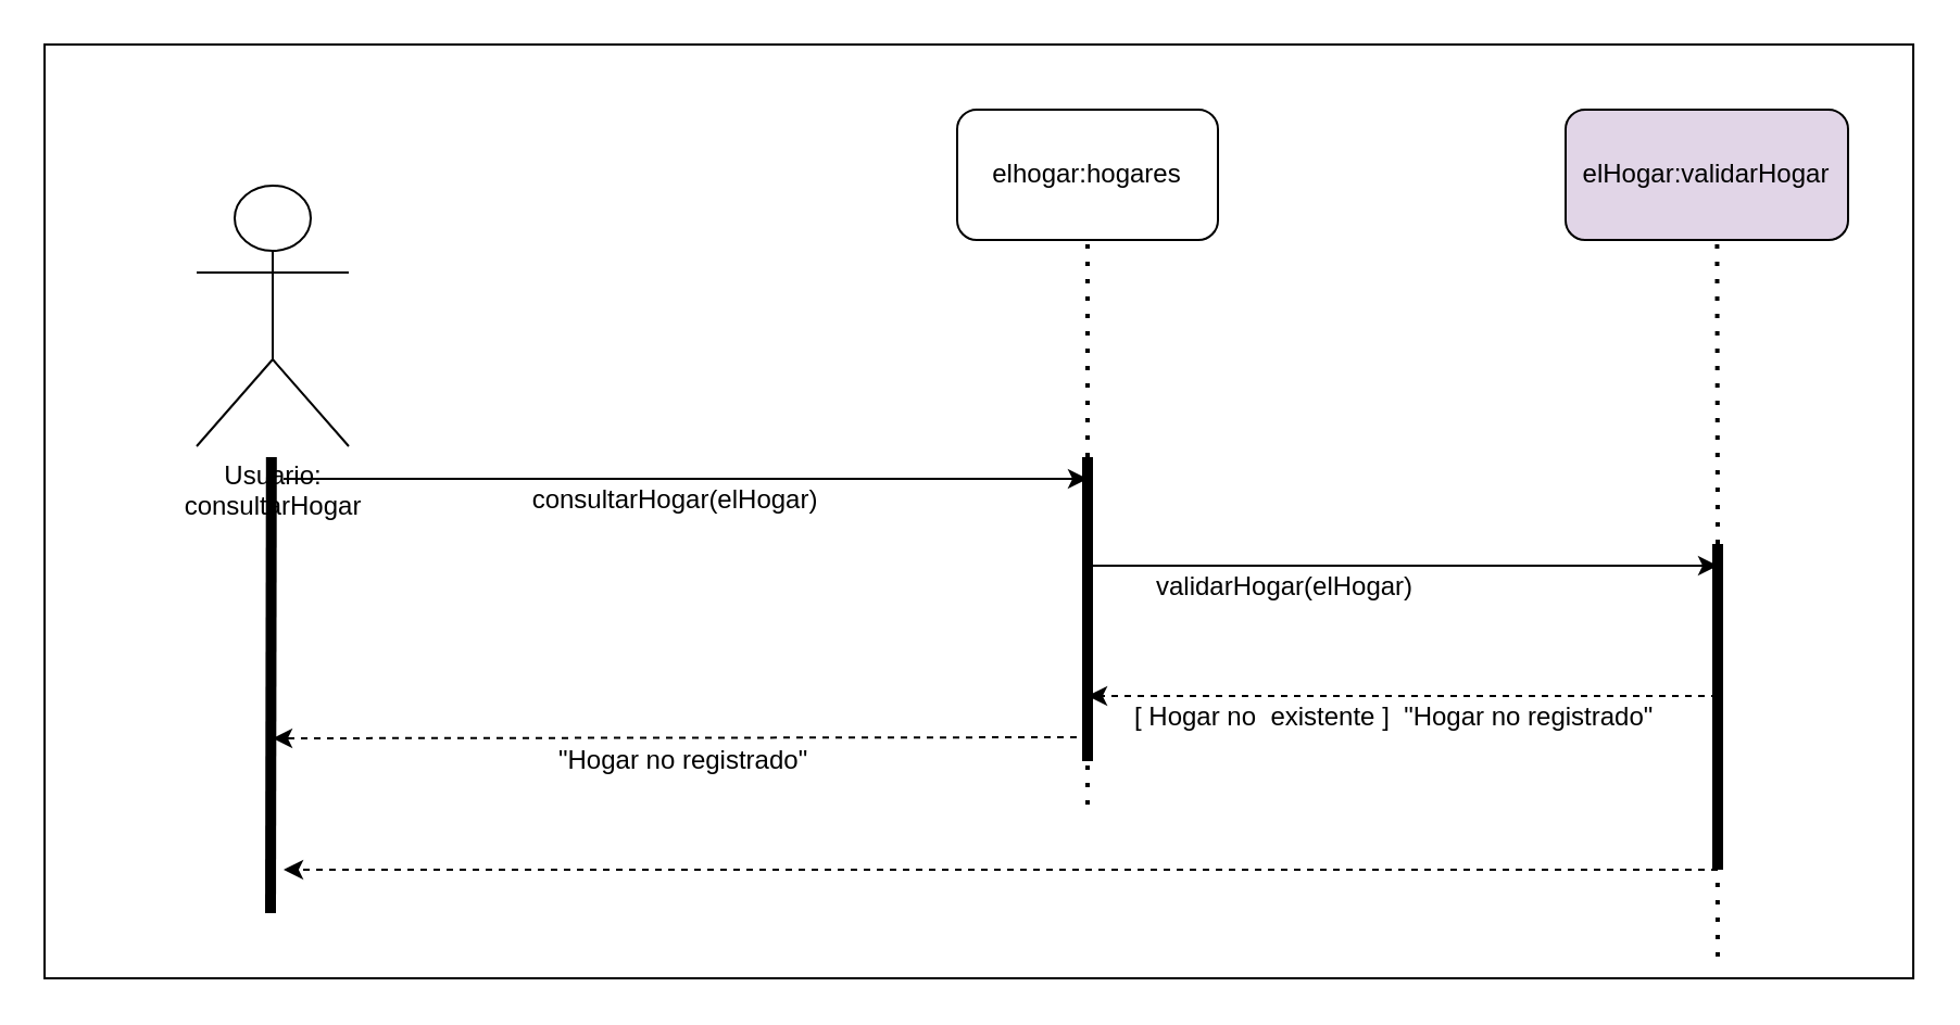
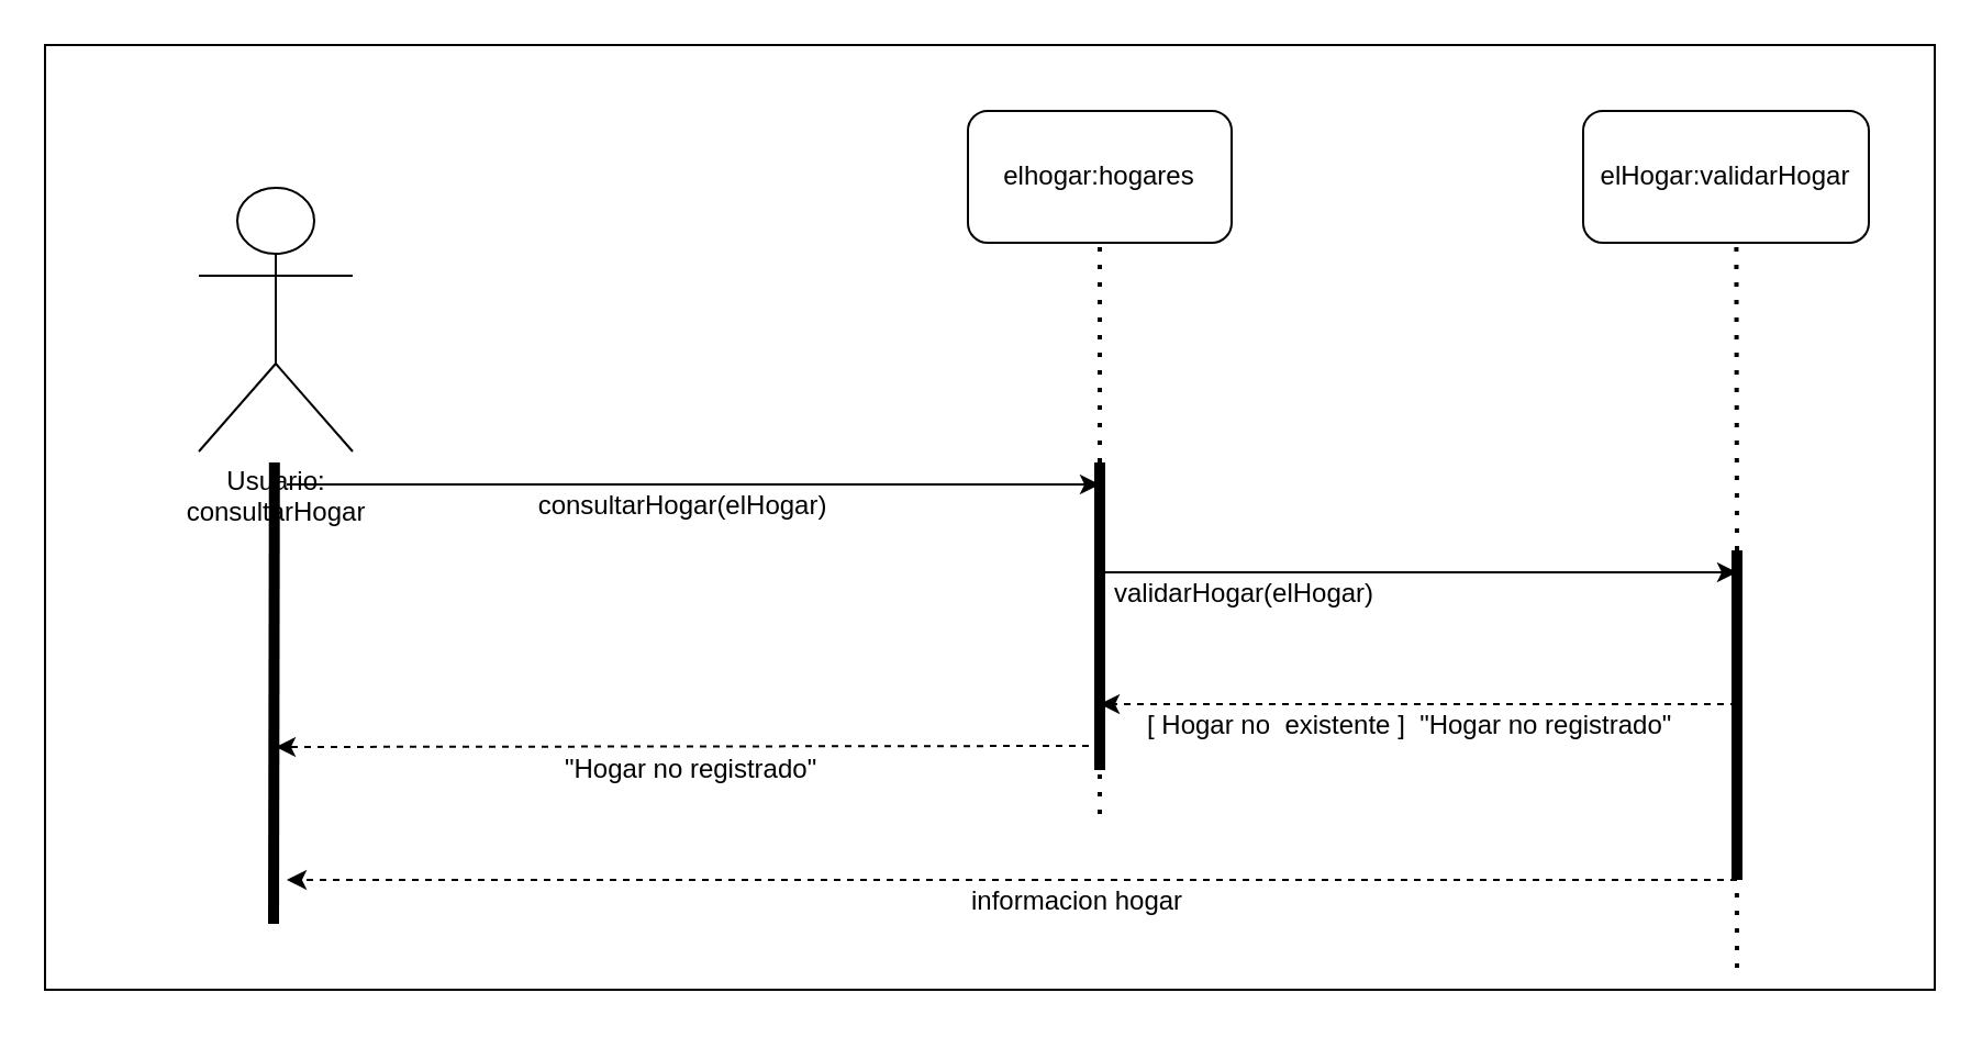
  <mxCell id="0" />
  <mxCell id="1" parent="0" />
  <mxCell id="2" value="" style="rounded=0;whiteSpace=wrap;html=1;" parent="1" vertex="1"><mxGeometry width="860" height="430" as="geometry" x="20" y="20" /></mxCell>
  <mxCell id="3" value="Usuario:&lt;br&gt;consultarHogar" style="shape=umlActor;verticalLabelPosition=bottom;verticalAlign=top;html=1;outlineConnect=0;" parent="1" vertex="1"><mxGeometry x="90" y="85" width="70" height="120" as="geometry" /></mxCell>
  <mxCell id="4" value="elhogar:hogares" style="rounded=1;whiteSpace=wrap;html=1;" parent="1" vertex="1"><mxGeometry x="440" y="50" width="120" height="60" as="geometry" /></mxCell>
- <mxCell id="5" value="elHogar:validarHogar" style="rounded=1;whiteSpace=wrap;html=1;fillColor=#e1d5e7;" parent="1" vertex="1"><mxGeometry x="720" y="50" width="130" height="60" as="geometry" /></mxCell>
+ <mxCell id="5" value="elHogar:validarHogar" style="rounded=1;whiteSpace=wrap;html=1;" parent="1" vertex="1"><mxGeometry x="720" y="50" width="130" height="60" as="geometry" /></mxCell>
  <mxCell id="6" value="consultarHogar(elHogar)" style="text;html=1;align=center;verticalAlign=middle;resizable=0;points=[];autosize=1;strokeColor=none;" parent="1" vertex="1"><mxGeometry x="235" y="220" width="150" height="20" as="geometry" /></mxCell>
  <mxCell id="7" value="" style="endArrow=none;html=1;strokeWidth=5;" parent="1" edge="1"><mxGeometry width="50" height="50" relative="1" as="geometry"><mxPoint x="124" y="420" as="sourcePoint" /><mxPoint x="124.41" y="210" as="targetPoint" /></mxGeometry></mxCell>
  <mxCell id="8" value="" style="endArrow=classic;html=1;strokeWidth=1;" parent="1" edge="1"><mxGeometry width="50" height="50" relative="1" as="geometry"><mxPoint x="130" y="220" as="sourcePoint" /><mxPoint x="500" y="220" as="targetPoint" /></mxGeometry></mxCell>
  <mxCell id="9" value="" style="endArrow=none;html=1;strokeWidth=5;" parent="1" edge="1"><mxGeometry width="50" height="50" relative="1" as="geometry"><mxPoint x="500" y="350" as="sourcePoint" /><mxPoint x="500" y="210" as="targetPoint" /></mxGeometry></mxCell>
  <mxCell id="10" value="" style="endArrow=none;dashed=1;html=1;dashPattern=1 3;strokeWidth=2;" parent="1" edge="1"><mxGeometry width="50" height="50" relative="1" as="geometry"><mxPoint x="500" y="210" as="sourcePoint" /><mxPoint x="500" y="110" as="targetPoint" /></mxGeometry></mxCell>
  <mxCell id="11" value="" style="endArrow=none;dashed=1;html=1;dashPattern=1 3;strokeWidth=2;" parent="1" edge="1"><mxGeometry width="50" height="50" relative="1" as="geometry"><mxPoint x="500" y="370" as="sourcePoint" /><mxPoint x="500" y="270" as="targetPoint" /></mxGeometry></mxCell>
- <mxCell id="12" value="validarHogar(elHogar)" style="text;html=1;align=left;verticalAlign=middle;resizable=0;points=[];autosize=1;strokeColor=none;" parent="1" vertex="1"><mxGeometry x="530" y="260" width="130" height="20" as="geometry" /></mxCell>
+ <mxCell id="12" value="validarHogar(elHogar)" style="text;html=1;align=left;verticalAlign=middle;resizable=0;points=[];autosize=1;strokeColor=none;" parent="1" vertex="1"><mxGeometry x="505" y="260" width="130" height="20" as="geometry" /></mxCell>
  <mxCell id="13" value="" style="endArrow=classic;html=1;strokeWidth=1;" parent="1" edge="1"><mxGeometry width="50" height="50" relative="1" as="geometry"><mxPoint x="500" y="260" as="sourcePoint" /><mxPoint x="790" y="260" as="targetPoint" /></mxGeometry></mxCell>
  <mxCell id="14" value="" style="endArrow=none;dashed=1;html=1;dashPattern=1 3;strokeWidth=2;" parent="1" edge="1"><mxGeometry width="50" height="50" relative="1" as="geometry"><mxPoint x="790" y="250" as="sourcePoint" /><mxPoint x="789.71" y="110" as="targetPoint" /></mxGeometry></mxCell>
  <mxCell id="15" value="" style="endArrow=none;html=1;strokeWidth=5;" parent="1" edge="1"><mxGeometry width="50" height="50" relative="1" as="geometry"><mxPoint x="790" y="400" as="sourcePoint" /><mxPoint x="790" y="250" as="targetPoint" /></mxGeometry></mxCell>
  <mxCell id="16" value="" style="endArrow=none;dashed=1;html=1;dashPattern=1 3;strokeWidth=2;" parent="1" edge="1"><mxGeometry width="50" height="50" relative="1" as="geometry"><mxPoint x="790" y="440" as="sourcePoint" /><mxPoint x="789.71" y="280" as="targetPoint" /></mxGeometry></mxCell>
  <mxCell id="17" value="" style="endArrow=classic;html=1;strokeWidth=1;dashed=1;" parent="1" edge="1"><mxGeometry width="50" height="50" relative="1" as="geometry"><mxPoint x="790" y="400" as="sourcePoint" /><mxPoint x="130" y="400" as="targetPoint" /></mxGeometry></mxCell>
  <mxCell id="18" value="" style="endArrow=classic;html=1;strokeWidth=1;dashed=1;" parent="1" edge="1"><mxGeometry width="50" height="50" relative="1" as="geometry"><mxPoint x="790" y="320" as="sourcePoint" /><mxPoint x="500" y="320" as="targetPoint" /></mxGeometry></mxCell>
  <mxCell id="19" value="[ Hogar no&amp;nbsp; existente ]&amp;nbsp; &quot;Hogar no registrado&quot;" style="text;html=1;align=left;verticalAlign=middle;resizable=0;points=[];autosize=1;strokeColor=none;" parent="1" vertex="1"><mxGeometry x="520" y="320" width="250" height="20" as="geometry" /></mxCell>
  <mxCell id="20" value="" style="endArrow=classic;html=1;strokeWidth=1;dashed=1;" parent="1" edge="1"><mxGeometry width="50" height="50" relative="1" as="geometry"><mxPoint x="495" y="339" as="sourcePoint" /><mxPoint x="125" y="339.5" as="targetPoint" /></mxGeometry></mxCell>
  <mxCell id="21" value="&quot;Hogar no registrado&quot;" style="text;html=1;align=left;verticalAlign=middle;resizable=0;points=[];autosize=1;strokeColor=none;" parent="1" vertex="1"><mxGeometry x="255" y="340" width="130" height="20" as="geometry" /></mxCell>
+ <mxCell id="22" value="informacion hogar" style="text;html=1;align=left;verticalAlign=middle;resizable=0;points=[];autosize=1;strokeColor=none;" parent="1" vertex="1"><mxGeometry x="440" y="400" width="110" height="20" as="geometry" /></mxCell>
